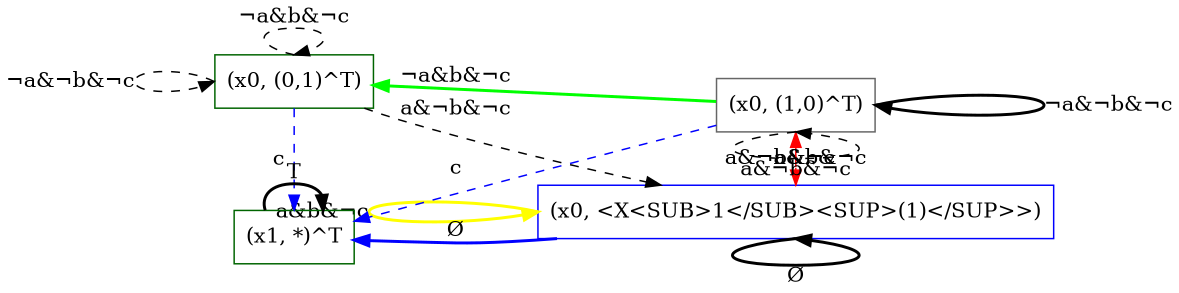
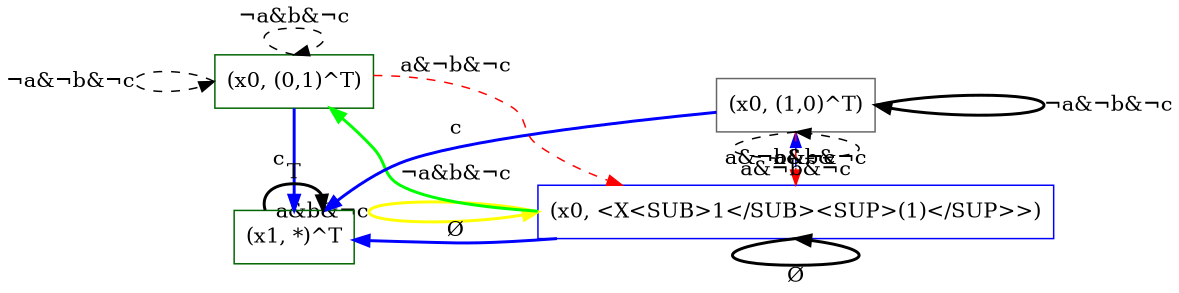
  digraph {
    rankdir=LR
    node [color=darkgreen shape=polygon]
    edge [style=bold]
    n1 [color=blue label="(x0, <X<SUB>1</SUB><SUP>(1)</SUP>>)"]
    n2 [color=gray40 label="(x0, (1,0)^T)"]
    n3 [label="(x0, (0,1)^T)"]
    n4 [label="(x1, *)^T"]
    subgraph sub_1 {
      rank=same
      n1
      n2
    }
    subgraph sub_2 {
      rank=min
      n3
      n4
    }
    n1 -> n1 [headport=s label="Ø" tailport=s]
    n1 -> n1 [color=yellow headport=w label="a&b&&#172;c" tailport=w]
-   n1 -> n2 [color=red label="a&&#172;b&&#172;c" style=dashed]
-   n2 -> n3 [color=green label="&#172;a&b&&#172;c"]
+   n1 -> n2 [color=blue label="a&&#172;b&&#172;c" style=dashed]
+   n1 -> n3 [color=green label="&#172;a&b&&#172;c"]
    n1 -> n4 [color=blue label="Ø"]
    n2 -> n1 [color=red label="&#172;a&b&&#172;c" style=dashed]
    n2 -> n2 [headport=s label="a&&#172;b&&#172;c" style=dashed tailport=s]
    n2 -> n2 [headport=e label="&#172;a&&#172;b&&#172;c" tailport=e]
-   n2 -> n4 [color=blue label=c style=dashed]
-   n3 -> n1 [color=black label="a&&#172;b&&#172;c" style=dashed]
+   n2 -> n4 [color=blue label=c]
+   n3 -> n1 [color=red label="a&&#172;b&&#172;c" style=dashed]
    n3 -> n3 [headport=w label="&#172;a&&#172;b&&#172;c" style=dashed tailport=w]
    n3 -> n3 [headport=n label="&#172;a&b&&#172;c" style=dashed tailport=n]
-   n3 -> n4 [color=blue label=c labelfloat=true style=dashed]
+   n3 -> n4 [color=blue label=c labelfloat=true]
    n4 -> n4 [label=T]
  }
